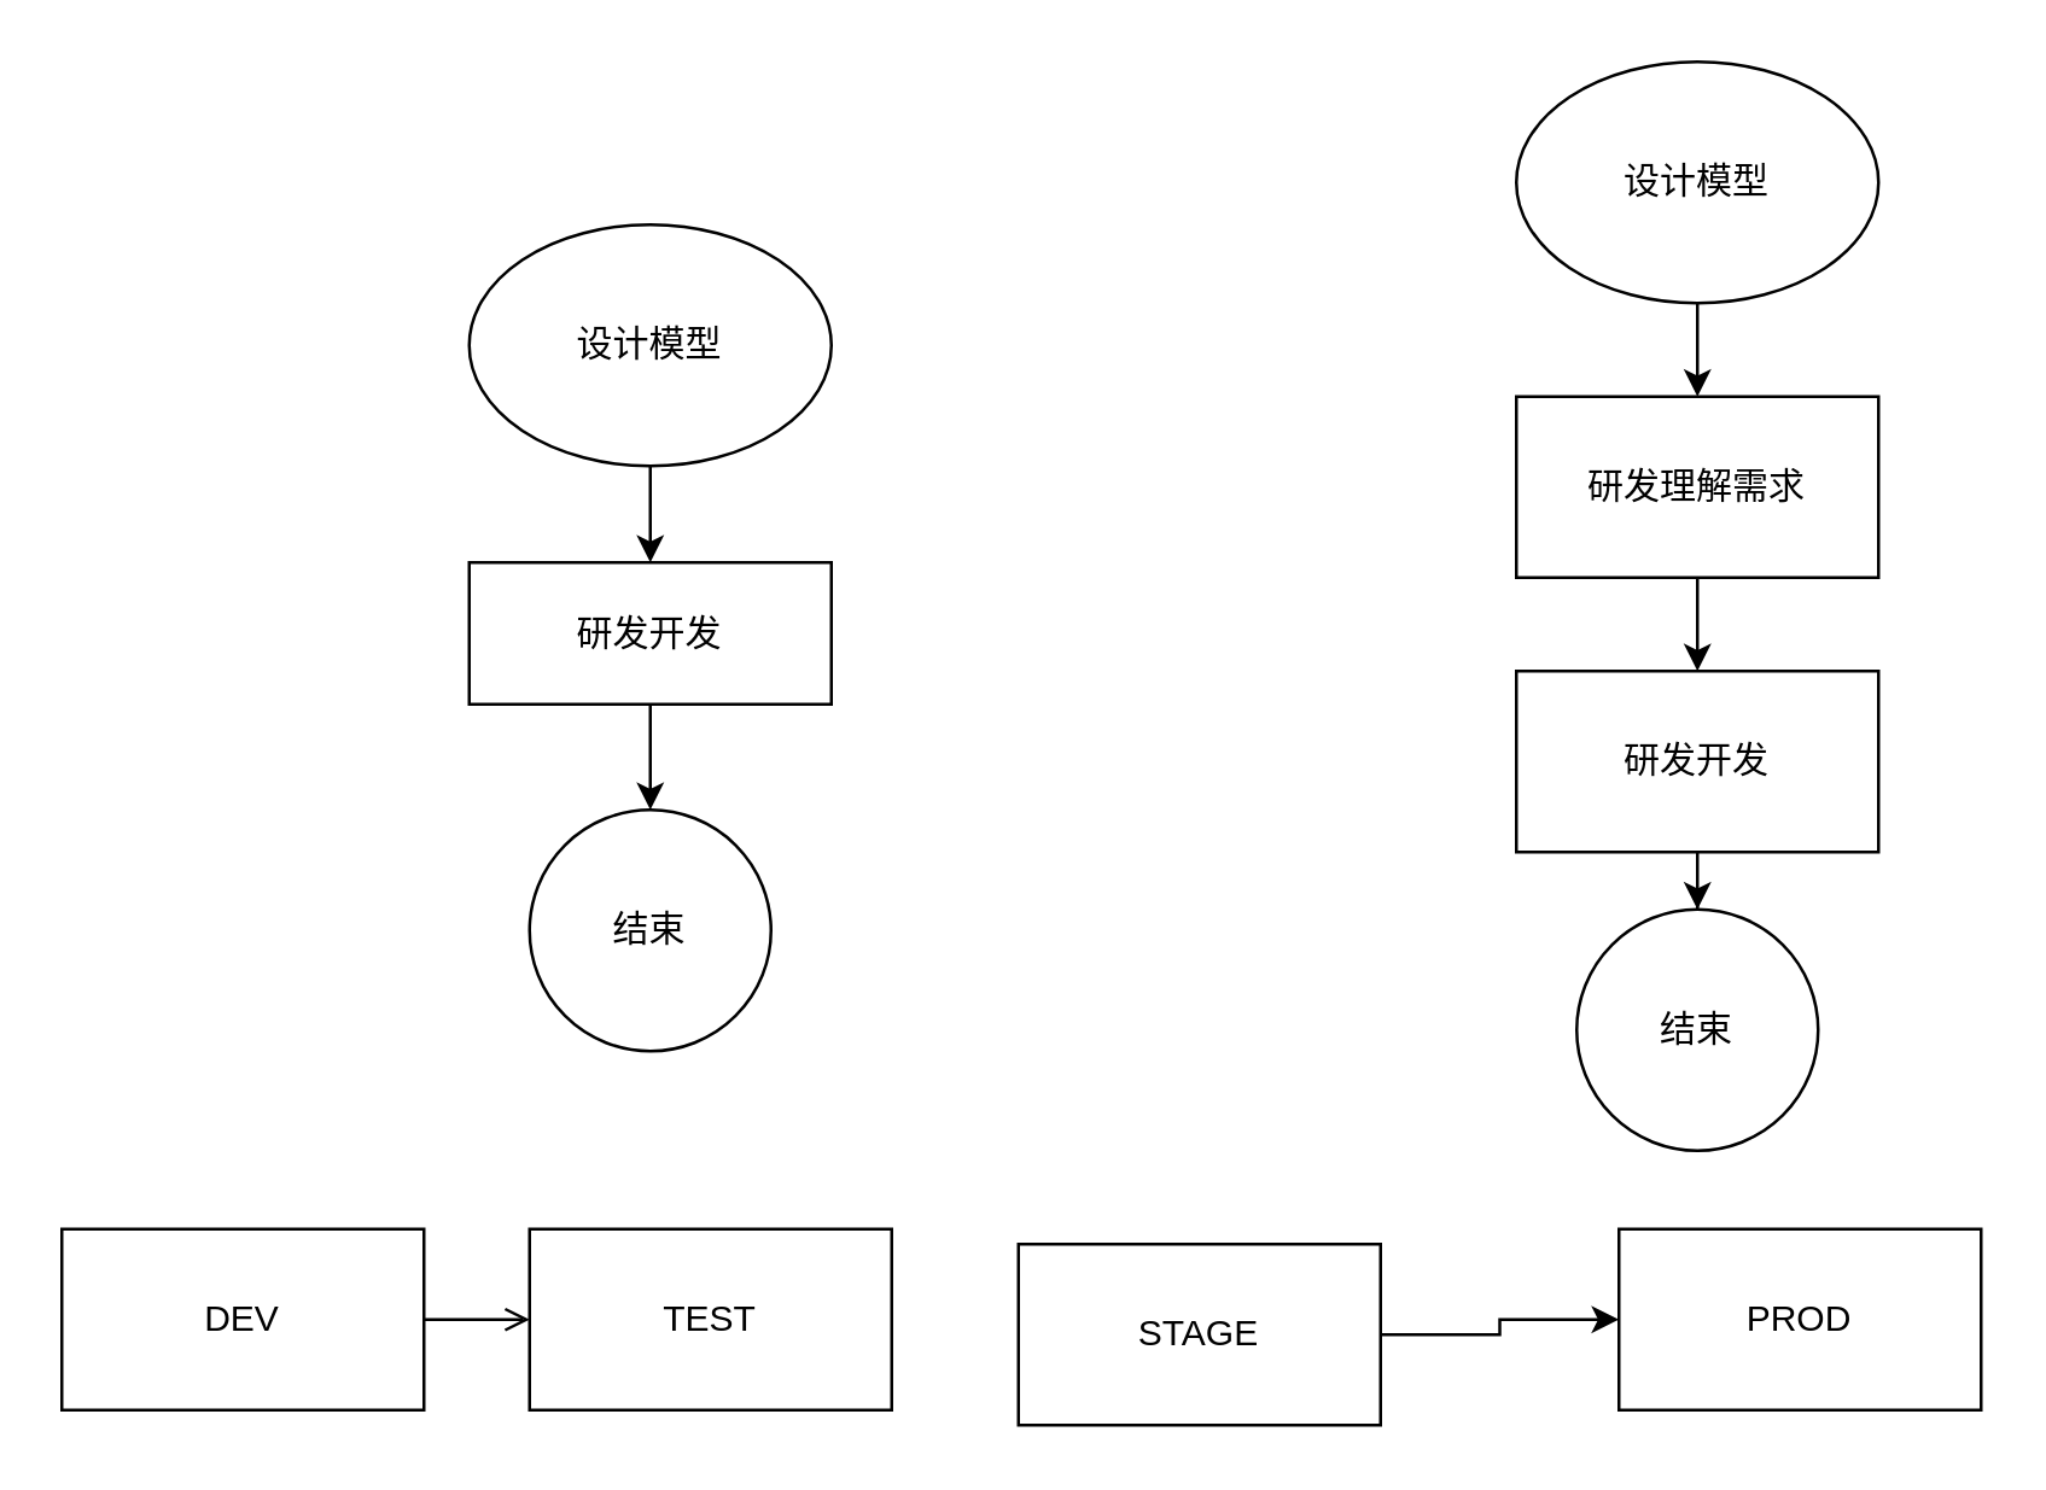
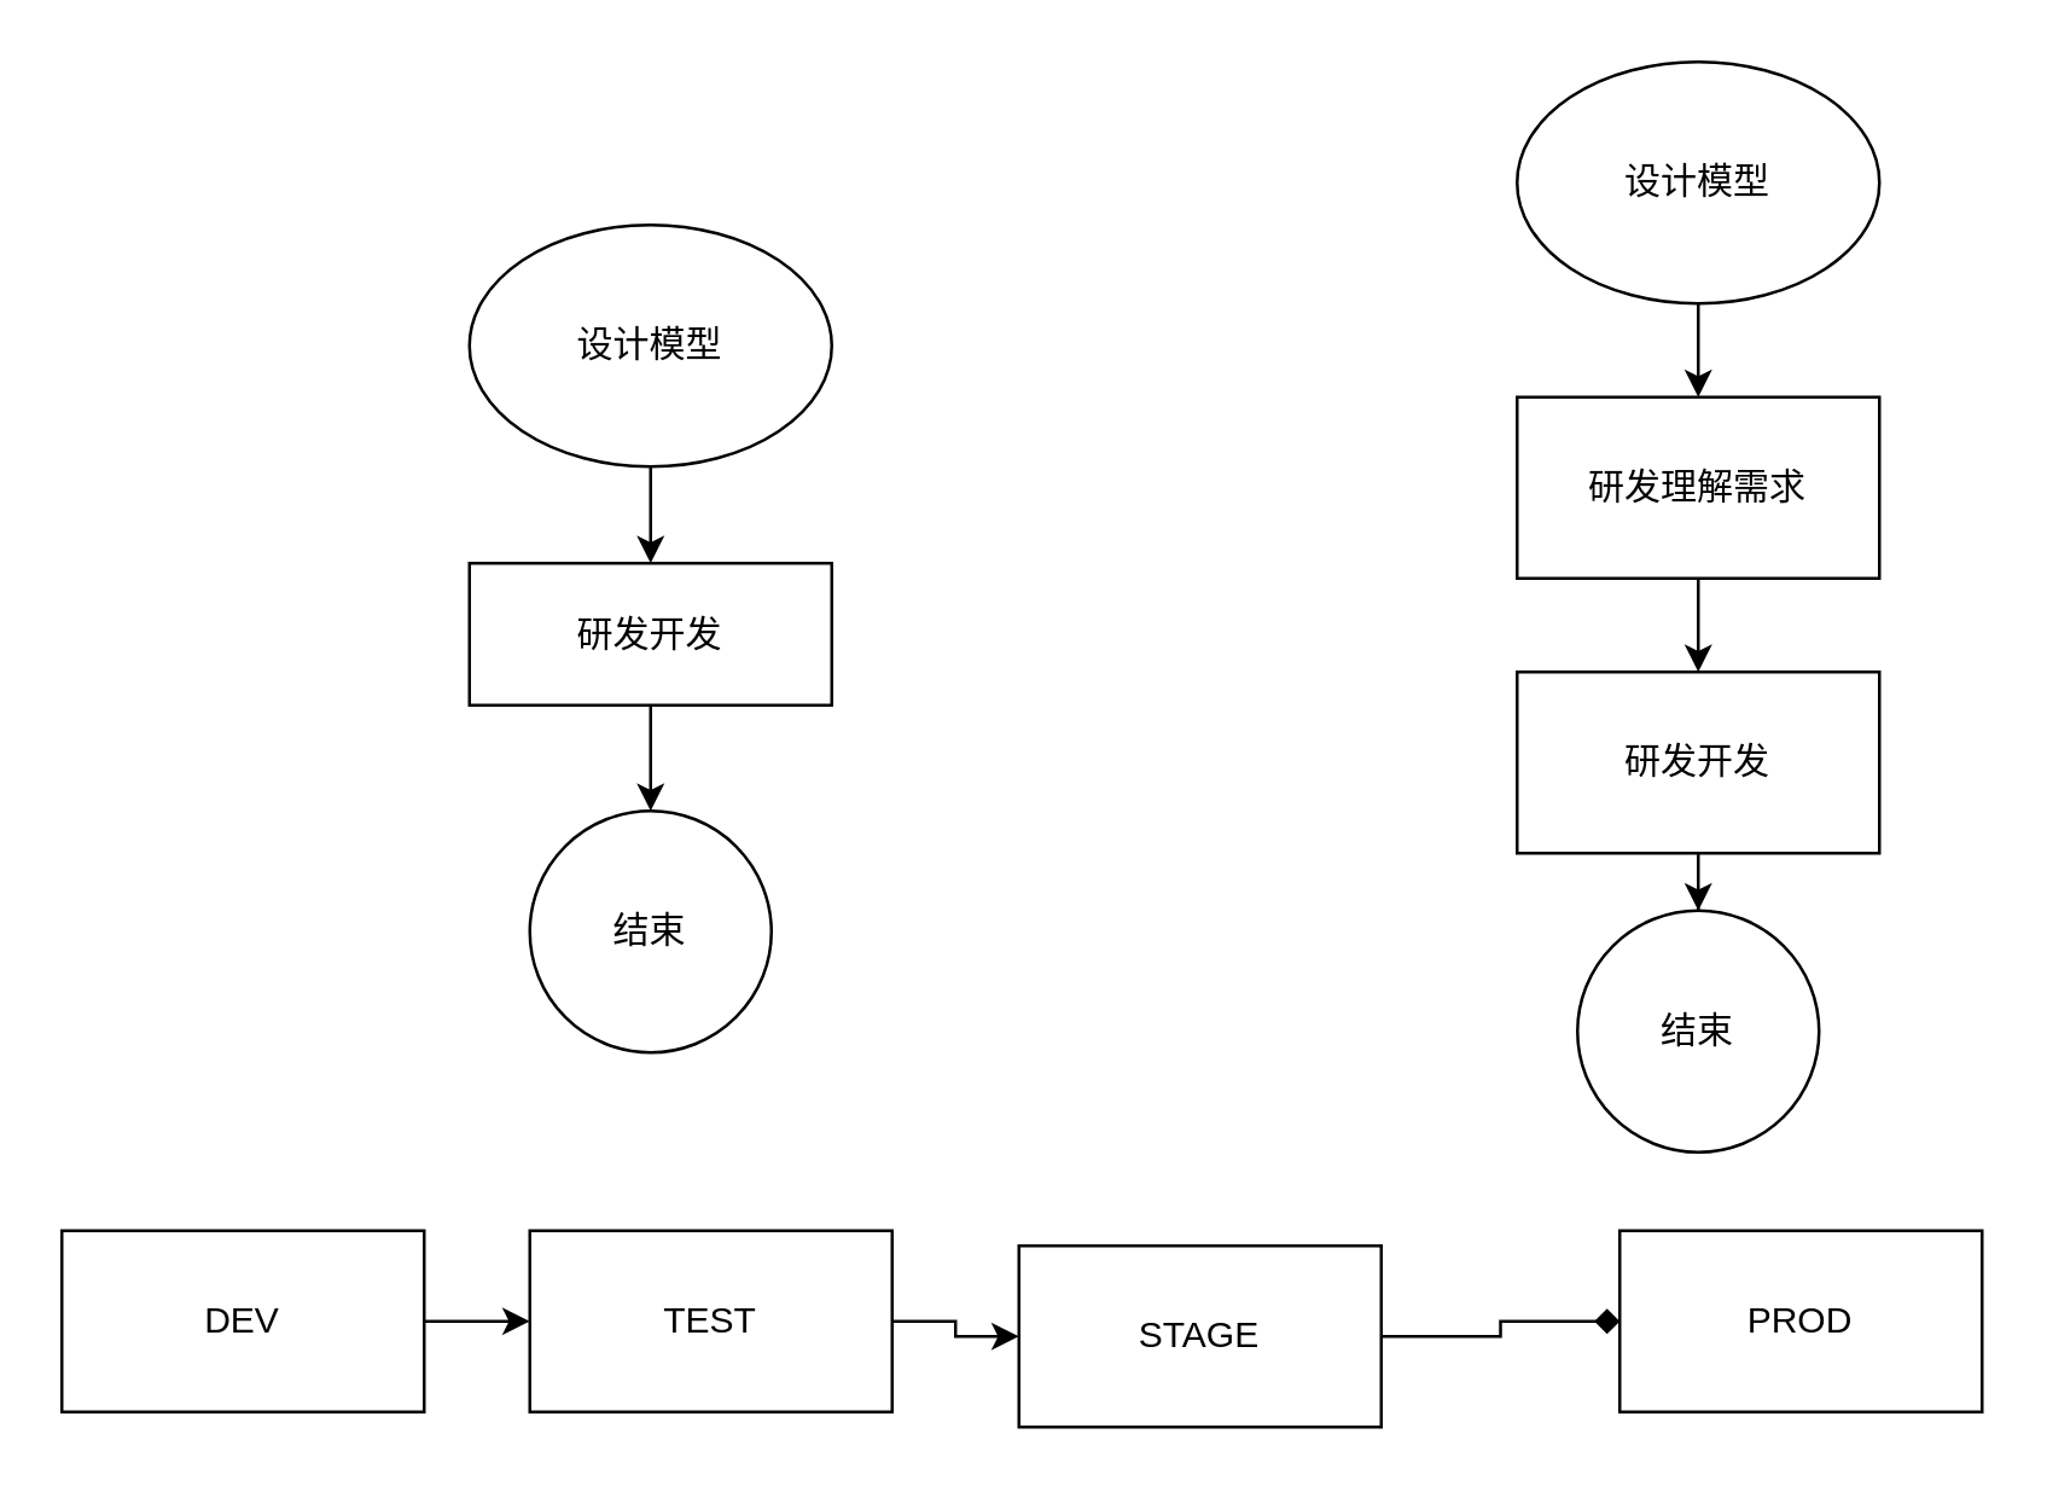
  <mxCell id="0" />
  <mxCell id="1" parent="0" />
  <mxCell id="2" value="" style="edgeStyle=orthogonalEdgeStyle;rounded=0;orthogonalLoop=1;jettySize=auto;html=1;" edge="1" parent="1" source="3" target="5"><mxGeometry relative="1" as="geometry" /></mxCell>
  <mxCell id="3" value="设计模型" style="ellipse;whiteSpace=wrap;html=1;" vertex="1" parent="1"><mxGeometry x="155" y="74" width="120" height="80" as="geometry" /></mxCell>
  <mxCell id="4" value="" style="edgeStyle=orthogonalEdgeStyle;rounded=0;orthogonalLoop=1;jettySize=auto;html=1;" edge="1" parent="1" source="5" target="6"><mxGeometry relative="1" as="geometry" /></mxCell>
  <mxCell id="5" value="研发开发" style="whiteSpace=wrap;html=1;" vertex="1" parent="1"><mxGeometry x="155" y="186" width="120" height="47" as="geometry" /></mxCell>
  <mxCell id="6" value="结束" style="ellipse;whiteSpace=wrap;html=1;" vertex="1" parent="1"><mxGeometry x="175" y="268" width="80" height="80" as="geometry" /></mxCell>
  <mxCell id="7" value="" style="edgeStyle=orthogonalEdgeStyle;rounded=0;orthogonalLoop=1;jettySize=auto;html=1;" edge="1" parent="1" source="8" target="10"><mxGeometry relative="1" as="geometry" /></mxCell>
  <mxCell id="8" value="设计模型" style="ellipse;whiteSpace=wrap;html=1;" vertex="1" parent="1"><mxGeometry x="502" y="20" width="120" height="80" as="geometry" /></mxCell>
  <mxCell id="9" value="" style="edgeStyle=orthogonalEdgeStyle;rounded=0;orthogonalLoop=1;jettySize=auto;html=1;" edge="1" parent="1" source="10" target="12"><mxGeometry relative="1" as="geometry" /></mxCell>
  <mxCell id="10" value="研发理解需求" style="whiteSpace=wrap;html=1;" vertex="1" parent="1"><mxGeometry x="502" y="131" width="120" height="60" as="geometry" /></mxCell>
  <mxCell id="11" value="" style="edgeStyle=orthogonalEdgeStyle;rounded=0;orthogonalLoop=1;jettySize=auto;html=1;" edge="1" parent="1" source="12" target="13"><mxGeometry relative="1" as="geometry" /></mxCell>
  <mxCell id="12" value="研发开发" style="whiteSpace=wrap;html=1;" vertex="1" parent="1"><mxGeometry x="502" y="222" width="120" height="60" as="geometry" /></mxCell>
  <mxCell id="13" value="结束" style="ellipse;whiteSpace=wrap;html=1;" vertex="1" parent="1"><mxGeometry x="522" y="301" width="80" height="80" as="geometry" /></mxCell>
- <mxCell id="14" value="" style="edgeStyle=orthogonalEdgeStyle;rounded=0;orthogonalLoop=1;jettySize=auto;html=1;endArrow=open;" edge="1" parent="1" source="15" target="17"><mxGeometry relative="1" as="geometry" /></mxCell>
+ <mxCell id="14" value="" style="edgeStyle=orthogonalEdgeStyle;rounded=0;orthogonalLoop=1;jettySize=auto;html=1;" edge="1" parent="1" source="15" target="17"><mxGeometry relative="1" as="geometry" /></mxCell>
  <mxCell id="15" value="DEV" style="whiteSpace=wrap;html=1;" vertex="1" parent="1"><mxGeometry x="20" y="407" width="120" height="60" as="geometry" /></mxCell>
+ <mxCell id="16" value="" style="edgeStyle=orthogonalEdgeStyle;rounded=0;orthogonalLoop=1;jettySize=auto;html=1;" edge="1" parent="1" source="17" target="19"><mxGeometry relative="1" as="geometry" /></mxCell>
  <mxCell id="17" value="TEST" style="whiteSpace=wrap;html=1;" vertex="1" parent="1"><mxGeometry x="175" y="407" width="120" height="60" as="geometry" /></mxCell>
- <mxCell id="18" value="" style="edgeStyle=orthogonalEdgeStyle;rounded=0;orthogonalLoop=1;jettySize=auto;html=1;" edge="1" parent="1" source="19" target="20"><mxGeometry relative="1" as="geometry" /></mxCell>
+ <mxCell id="18" value="" style="edgeStyle=orthogonalEdgeStyle;rounded=0;orthogonalLoop=1;jettySize=auto;html=1;endArrow=diamond;" edge="1" parent="1" source="19" target="20"><mxGeometry relative="1" as="geometry" /></mxCell>
  <mxCell id="19" value="STAGE" style="whiteSpace=wrap;html=1;" vertex="1" parent="1"><mxGeometry x="337" y="412" width="120" height="60" as="geometry" /></mxCell>
  <mxCell id="20" value="PROD" style="whiteSpace=wrap;html=1;" vertex="1" parent="1"><mxGeometry x="536" y="407" width="120" height="60" as="geometry" /></mxCell>
